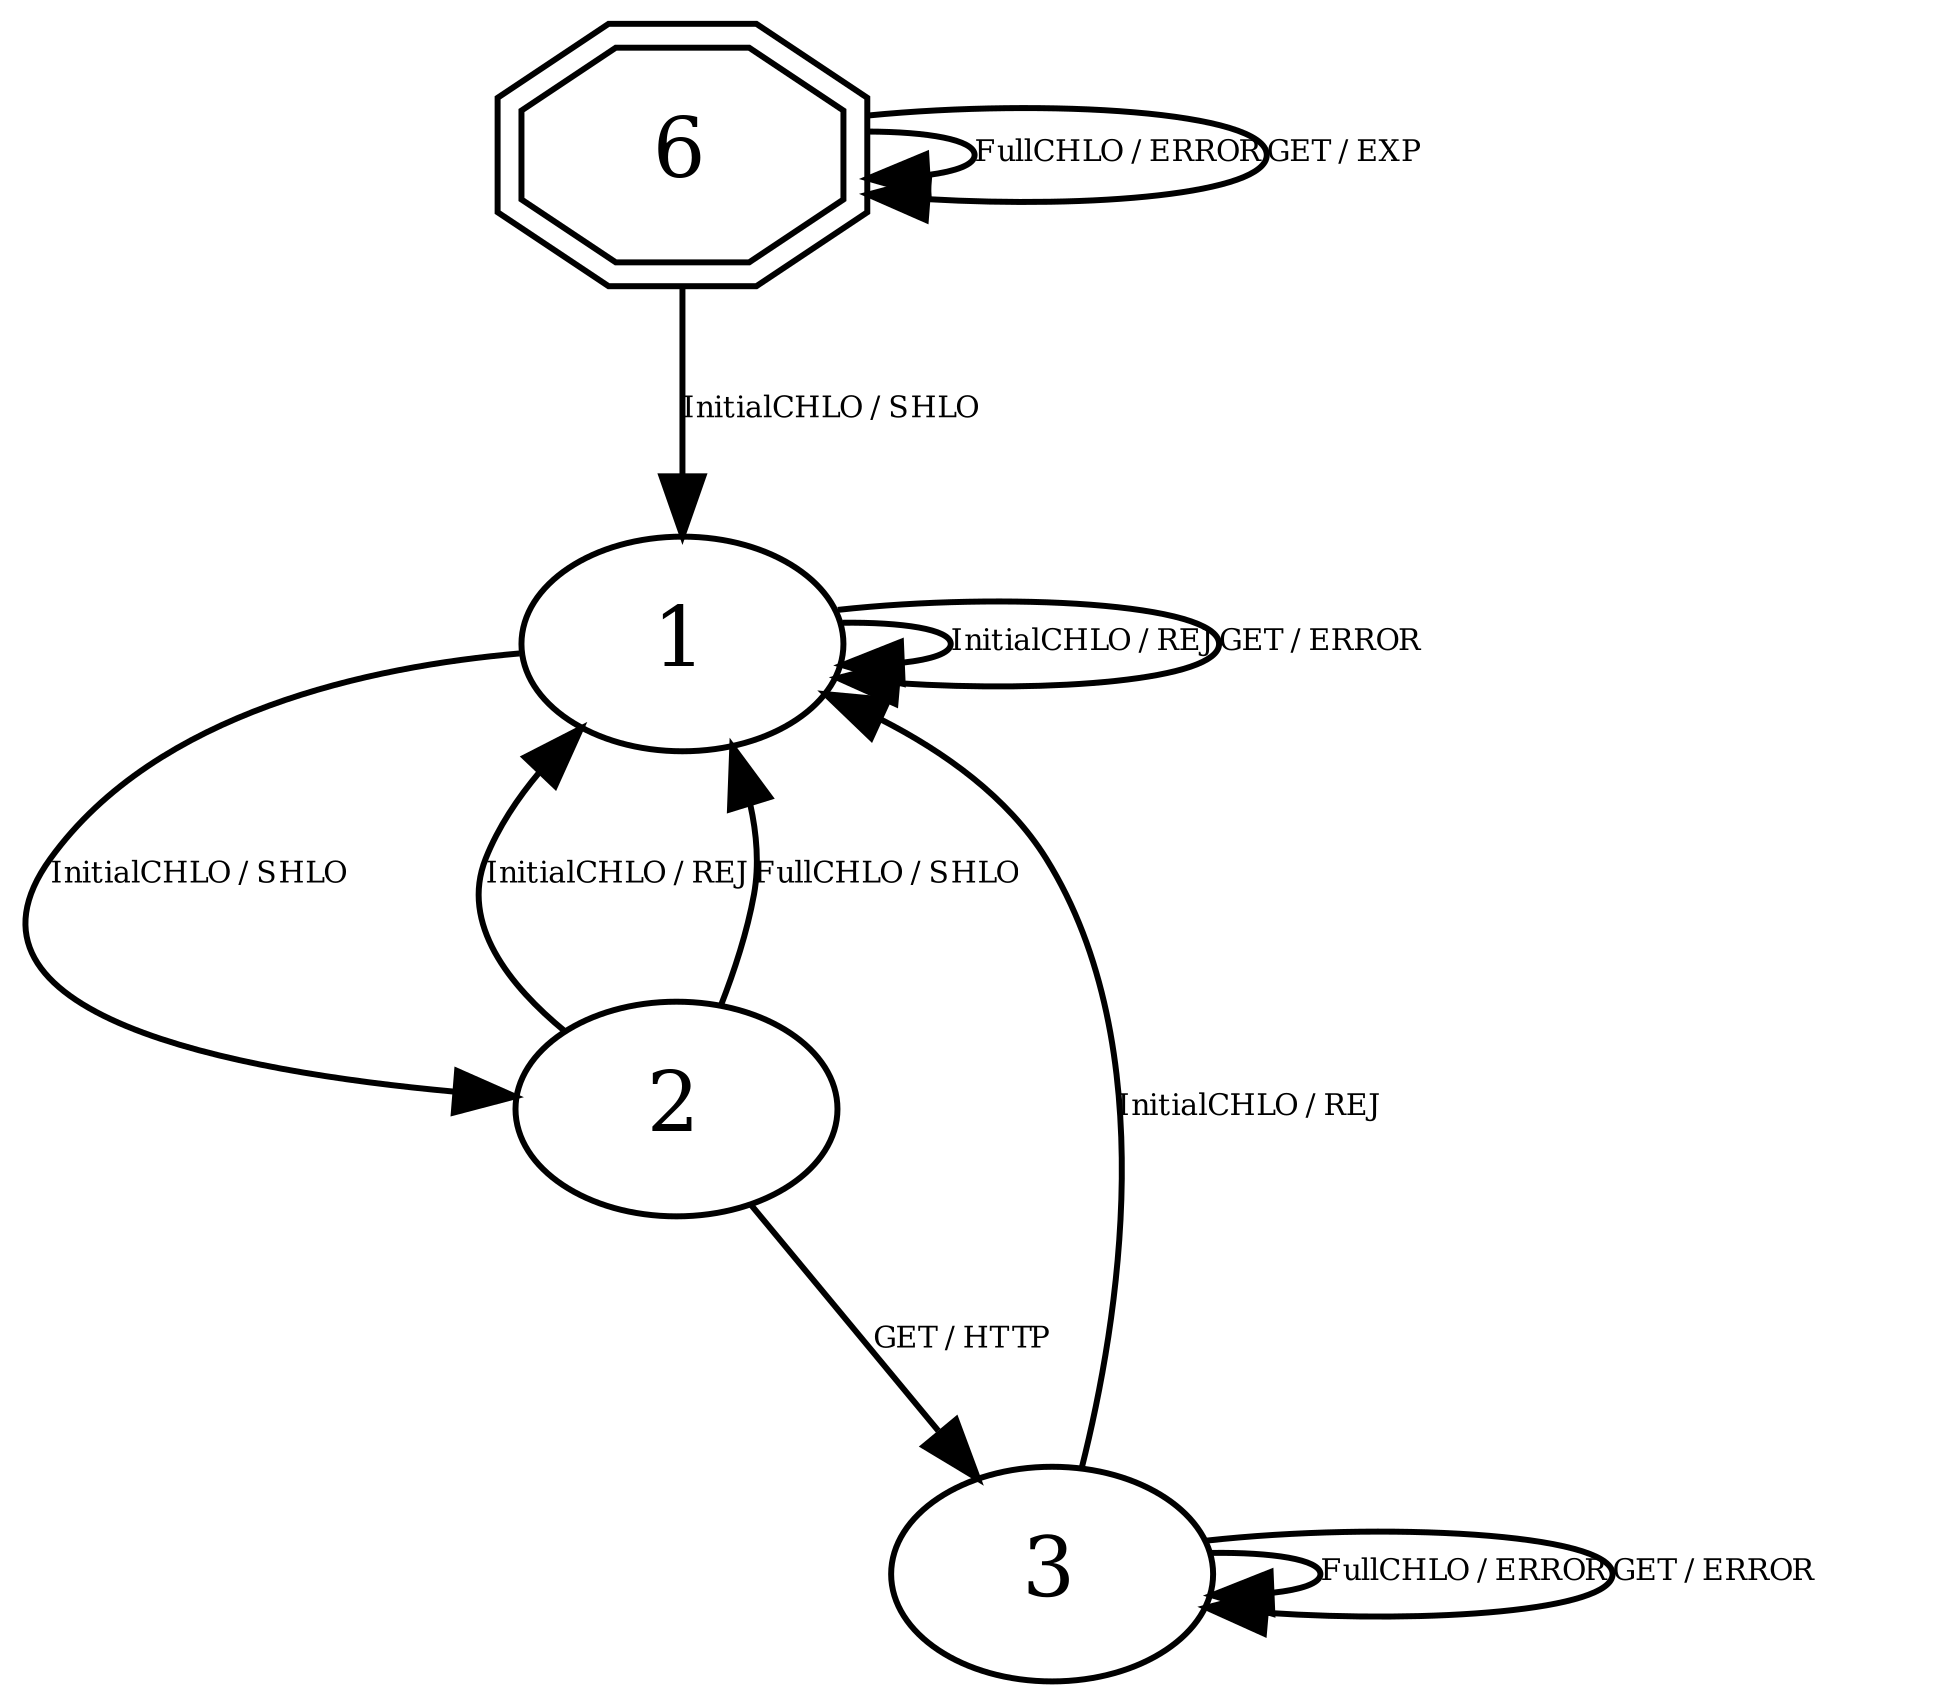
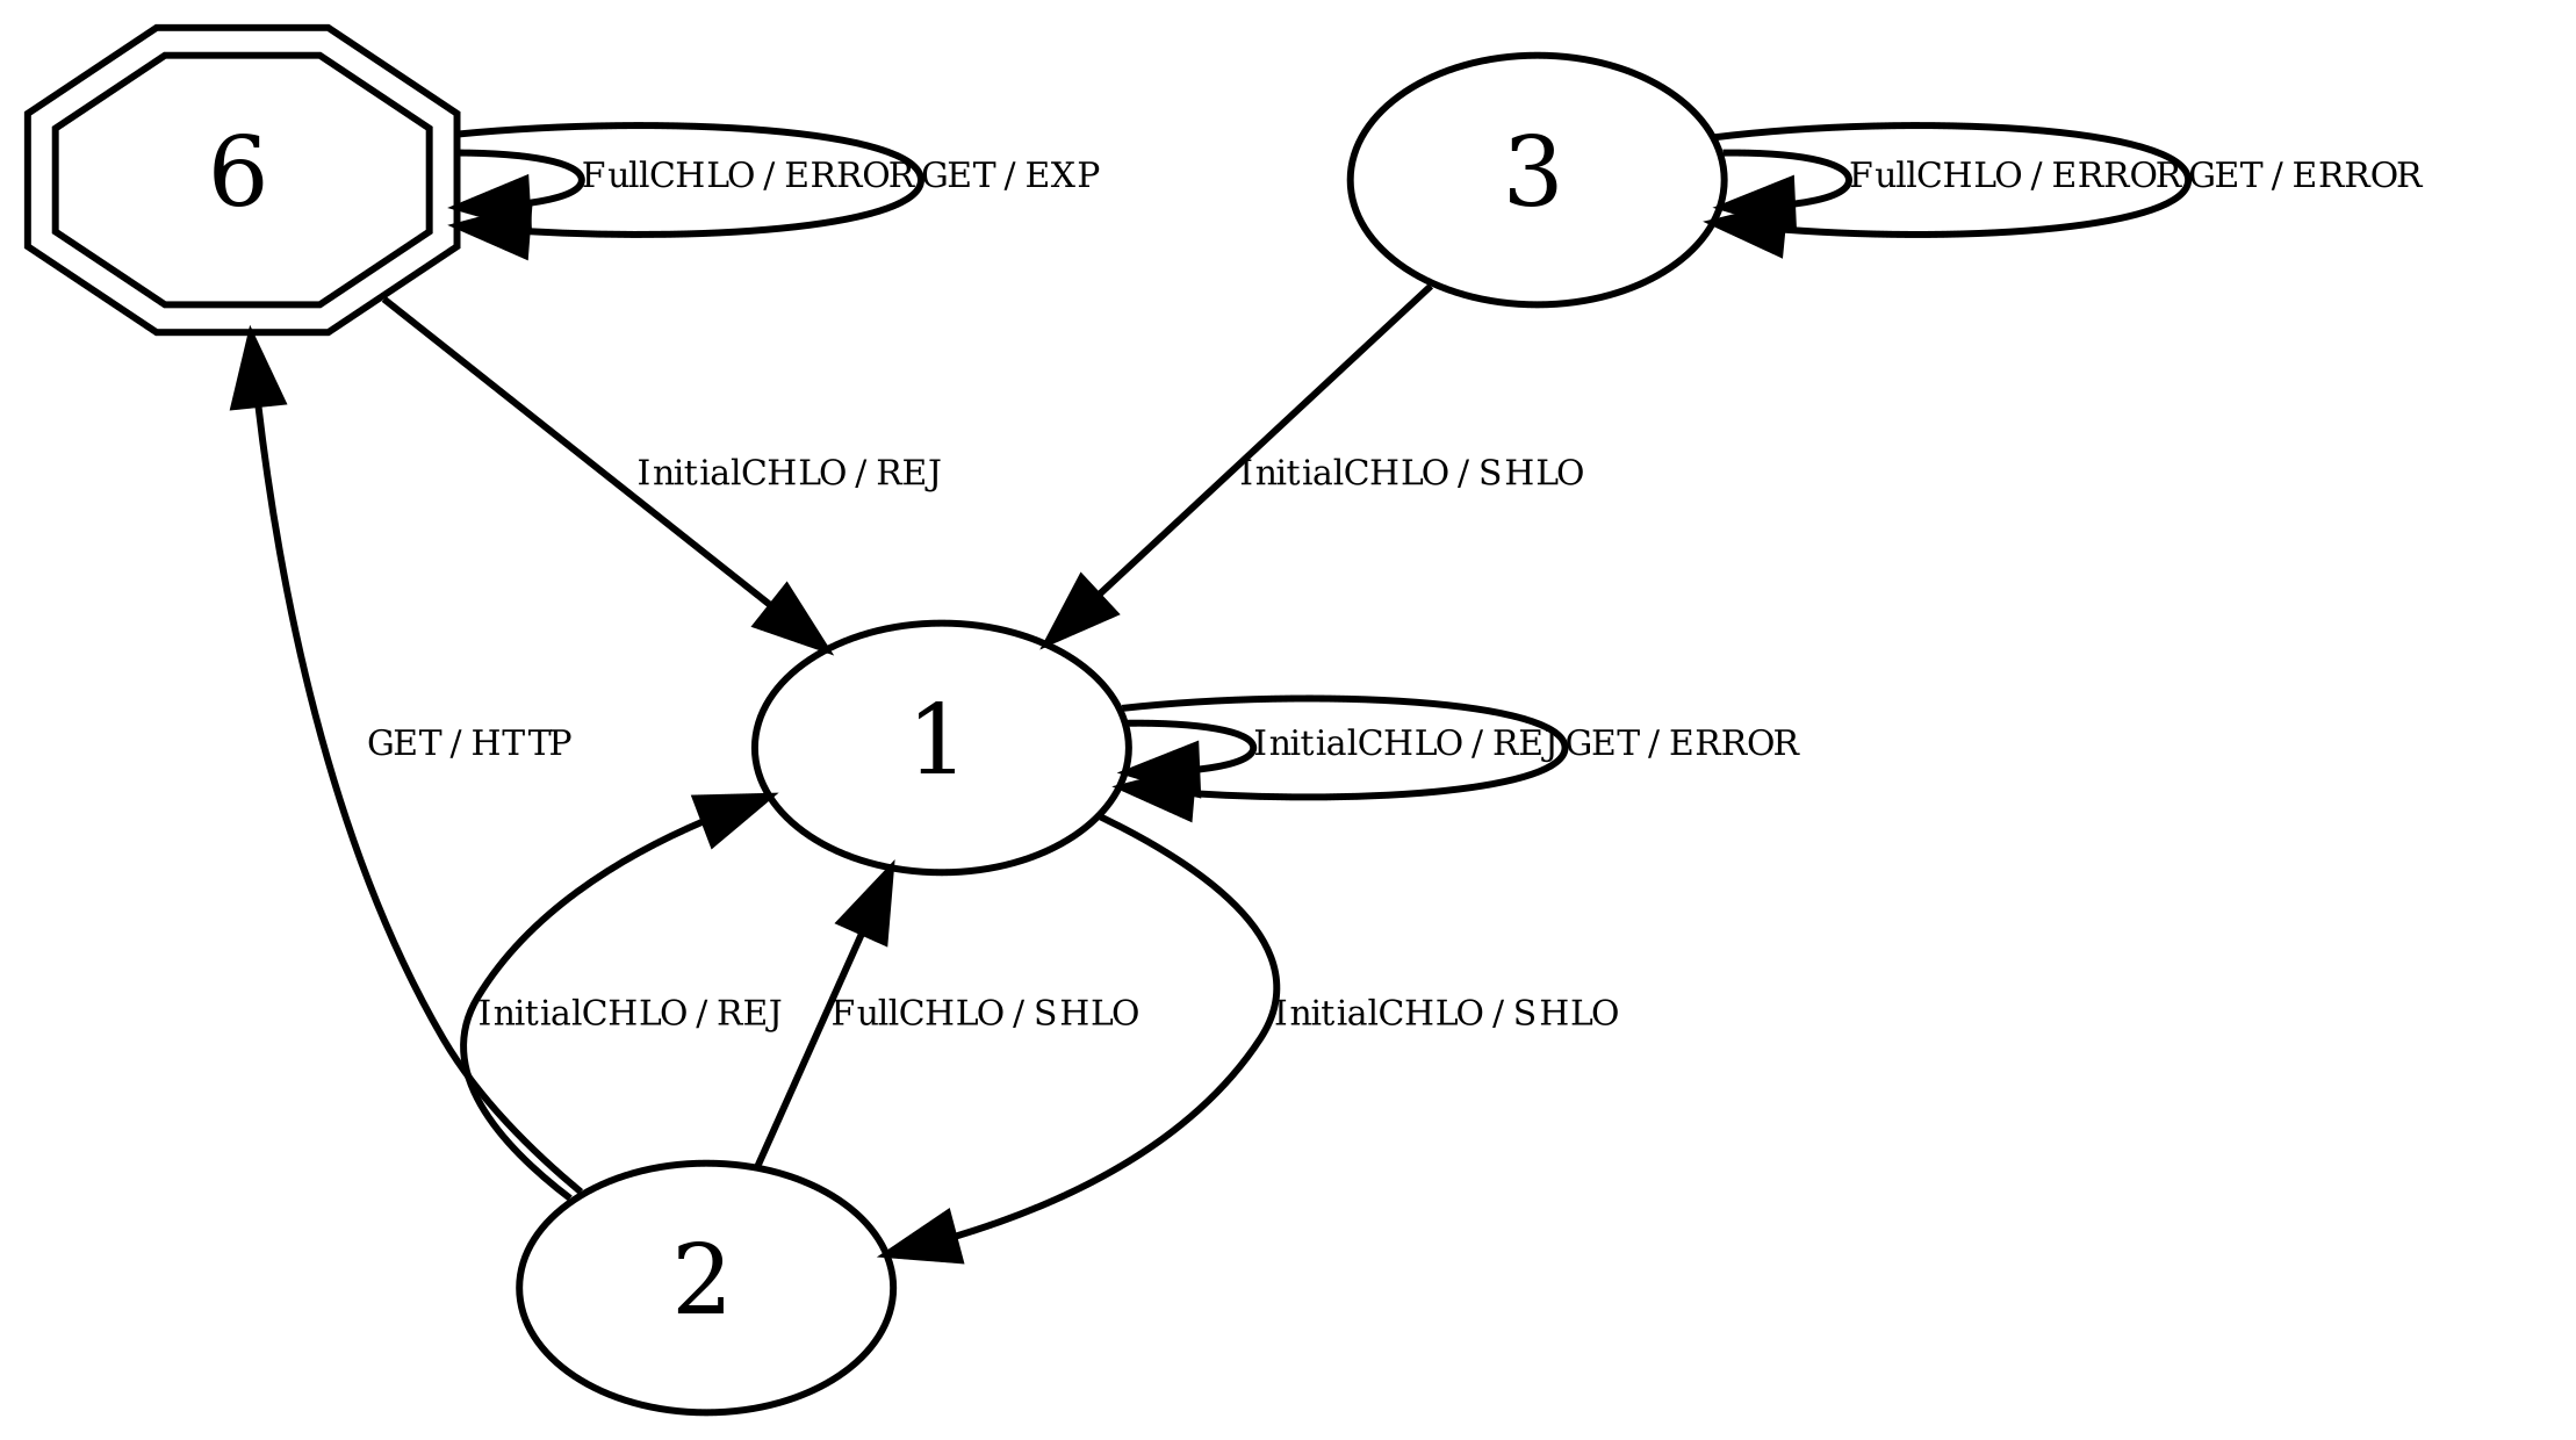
  digraph {
    node [fillcolor=white shape=ellipse style=filled]
    edge [fontsize=5]
    n1 [label=6 shape=doubleoctagon]
    1
    2
    3
    n1 -> n1 [label="FullCHLO / ERROR"]
    n1 -> n1 [label="GET / EXP"]
-   n1 -> 1 [label="InitialCHLO / SHLO"]
+   n1 -> 1 [label="InitialCHLO / REJ"]
    1 -> 1 [label="InitialCHLO / REJ"]
    1 -> 1 [label="GET / ERROR"]
    1 -> 2 [label="InitialCHLO / SHLO"]
    2 -> 1 [label="InitialCHLO / REJ"]
    2 -> 1 [label="FullCHLO / SHLO"]
-   2 -> 3 [label="GET / HTTP"]
-   3 -> 1 [label="InitialCHLO / REJ"]
+   2 -> n1 [label="GET / HTTP"]
+   3 -> 1 [label="InitialCHLO / SHLO"]
    3 -> 3 [label="FullCHLO / ERROR"]
    3 -> 3 [label="GET / ERROR"]
  }
